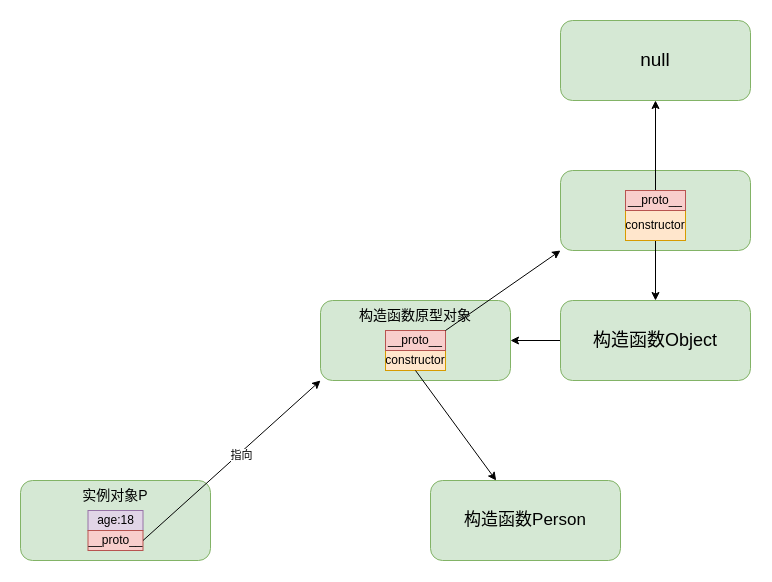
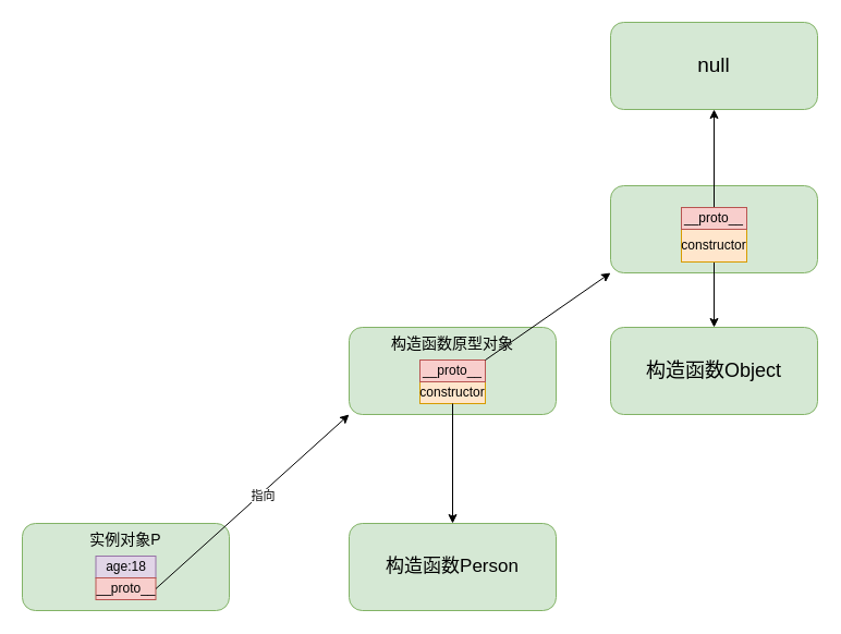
  <mxCell id="0" />
  <mxCell id="1" parent="0" />
  <mxCell id="2" value="&lt;font style=&quot;font-size: 14px;&quot;&gt;实例对象P&lt;/font&gt;" style="rounded=1;whiteSpace=wrap;html=1;verticalAlign=top;fillColor=#d5e8d4;strokeColor=#82b366;" vertex="1" parent="1"><mxGeometry x="20" y="480" width="190" height="80" as="geometry" /></mxCell>
  <mxCell id="3" value="age:18" style="text;html=1;strokeColor=#9673a6;fillColor=#e1d5e7;align=center;verticalAlign=middle;whiteSpace=wrap;rounded=0;" vertex="1" parent="1"><mxGeometry x="87.5" y="510" width="55" height="20" as="geometry" /></mxCell>
  <mxCell id="4" value="__proto__" style="text;html=1;strokeColor=#b85450;fillColor=#f8cecc;align=center;verticalAlign=middle;whiteSpace=wrap;rounded=0;" vertex="1" parent="1"><mxGeometry x="87.5" y="530" width="55" height="20" as="geometry" /></mxCell>
- <mxCell id="5" value="&lt;font style=&quot;font-size: 17px;&quot;&gt;构造函数Person&lt;/font&gt;" style="rounded=1;whiteSpace=wrap;html=1;verticalAlign=middle;fillColor=#d5e8d4;strokeColor=#82b366;" vertex="1" parent="1"><mxGeometry x="430" y="480" width="190" height="80" as="geometry" /></mxCell>
+ <mxCell id="5" value="&lt;font style=&quot;font-size: 17px;&quot;&gt;构造函数Person&lt;/font&gt;" style="rounded=1;whiteSpace=wrap;html=1;verticalAlign=middle;fillColor=#d5e8d4;strokeColor=#82b366;" vertex="1" parent="1"><mxGeometry x="320" y="480" width="190" height="80" as="geometry" /></mxCell>
  <mxCell id="6" value="&lt;font style=&quot;font-size: 14px;&quot;&gt;构造函数原型对象&lt;/font&gt;" style="rounded=1;whiteSpace=wrap;html=1;verticalAlign=top;fillColor=#d5e8d4;strokeColor=#82b366;" vertex="1" parent="1"><mxGeometry x="320" y="300" width="190" height="80" as="geometry" /></mxCell>
  <mxCell id="7" value="" style="endArrow=classic;html=1;rounded=0;exitX=1;exitY=0.5;exitDx=0;exitDy=0;entryX=0;entryY=1;entryDx=0;entryDy=0;" edge="1" parent="1" source="4" target="6"><mxGeometry width="50" height="50" relative="1" as="geometry"><mxPoint x="260" y="430" as="sourcePoint" /><mxPoint x="310" y="380" as="targetPoint" /></mxGeometry></mxCell>
  <mxCell id="8" value="指向" style="edgeLabel;html=1;align=center;verticalAlign=middle;resizable=0;points=[];" vertex="1" connectable="0" parent="7"><mxGeometry x="0.09" y="-2" relative="1" as="geometry"><mxPoint as="offset" /></mxGeometry></mxCell>
  <mxCell id="9" value="constructor" style="text;html=1;strokeColor=#d79b00;fillColor=#ffe6cc;align=center;verticalAlign=middle;whiteSpace=wrap;rounded=0;" vertex="1" parent="1"><mxGeometry x="385" y="350" width="60" height="20" as="geometry" /></mxCell>
  <mxCell id="10" value="" style="endArrow=classic;html=1;rounded=0;exitX=0.5;exitY=1;exitDx=0;exitDy=0;" edge="1" parent="1" source="9" target="5"><mxGeometry width="50" height="50" relative="1" as="geometry"><mxPoint x="380" y="330" as="sourcePoint" /><mxPoint x="430" y="280" as="targetPoint" /></mxGeometry></mxCell>
  <mxCell id="11" value="__proto__" style="text;html=1;strokeColor=#b85450;fillColor=#f8cecc;align=center;verticalAlign=middle;whiteSpace=wrap;rounded=0;" vertex="1" parent="1"><mxGeometry x="385" y="330" width="60" height="20" as="geometry" /></mxCell>
  <mxCell id="12" value="" style="endArrow=classic;html=1;rounded=0;exitX=1;exitY=0;exitDx=0;exitDy=0;entryX=0;entryY=1;entryDx=0;entryDy=0;" edge="1" parent="1" source="11" target="15"><mxGeometry width="50" height="50" relative="1" as="geometry"><mxPoint x="540" y="210" as="sourcePoint" /><mxPoint x="610" y="180" as="targetPoint" /></mxGeometry></mxCell>
- <mxCell id="13" style="edgeStyle=orthogonalEdgeStyle;rounded=0;orthogonalLoop=1;jettySize=auto;html=1;exitX=0;exitY=0.5;exitDx=0;exitDy=0;entryX=1;entryY=0.5;entryDx=0;entryDy=0;" edge="1" parent="1" source="14" target="6"><mxGeometry relative="1" as="geometry" /></mxCell>
  <mxCell id="14" value="&lt;font style=&quot;font-size: 18px;&quot;&gt;构造函数Object&lt;/font&gt;" style="rounded=1;whiteSpace=wrap;html=1;verticalAlign=middle;fillColor=#d5e8d4;strokeColor=#82b366;" vertex="1" parent="1"><mxGeometry x="560" y="300" width="190" height="80" as="geometry" /></mxCell>
  <mxCell id="15" value="" style="rounded=1;whiteSpace=wrap;html=1;verticalAlign=middle;fillColor=#d5e8d4;strokeColor=#82b366;" vertex="1" parent="1"><mxGeometry x="560" y="170" width="190" height="80" as="geometry" /></mxCell>
  <mxCell id="16" style="edgeStyle=orthogonalEdgeStyle;rounded=0;orthogonalLoop=1;jettySize=auto;html=1;exitX=0.5;exitY=1;exitDx=0;exitDy=0;entryX=0.5;entryY=0;entryDx=0;entryDy=0;" edge="1" parent="1" source="17" target="14"><mxGeometry relative="1" as="geometry" /></mxCell>
  <mxCell id="17" value="constructor" style="text;html=1;strokeColor=#d79b00;fillColor=#ffe6cc;align=center;verticalAlign=middle;whiteSpace=wrap;rounded=0;" vertex="1" parent="1"><mxGeometry x="625" y="210" width="60" height="30" as="geometry" /></mxCell>
  <mxCell id="18" style="edgeStyle=orthogonalEdgeStyle;rounded=0;orthogonalLoop=1;jettySize=auto;html=1;exitX=0.5;exitY=0;exitDx=0;exitDy=0;entryX=0.5;entryY=1;entryDx=0;entryDy=0;" edge="1" parent="1" source="19" target="20"><mxGeometry relative="1" as="geometry" /></mxCell>
  <mxCell id="19" value="__proto__" style="text;html=1;strokeColor=#b85450;fillColor=#f8cecc;align=center;verticalAlign=middle;whiteSpace=wrap;rounded=0;" vertex="1" parent="1"><mxGeometry x="625" y="190" width="60" height="20" as="geometry" /></mxCell>
  <mxCell id="20" value="&lt;font style=&quot;font-size: 19px;&quot;&gt;null&lt;/font&gt;" style="rounded=1;whiteSpace=wrap;html=1;verticalAlign=middle;fillColor=#d5e8d4;strokeColor=#82b366;" vertex="1" parent="1"><mxGeometry x="560" y="20" width="190" height="80" as="geometry" /></mxCell>
